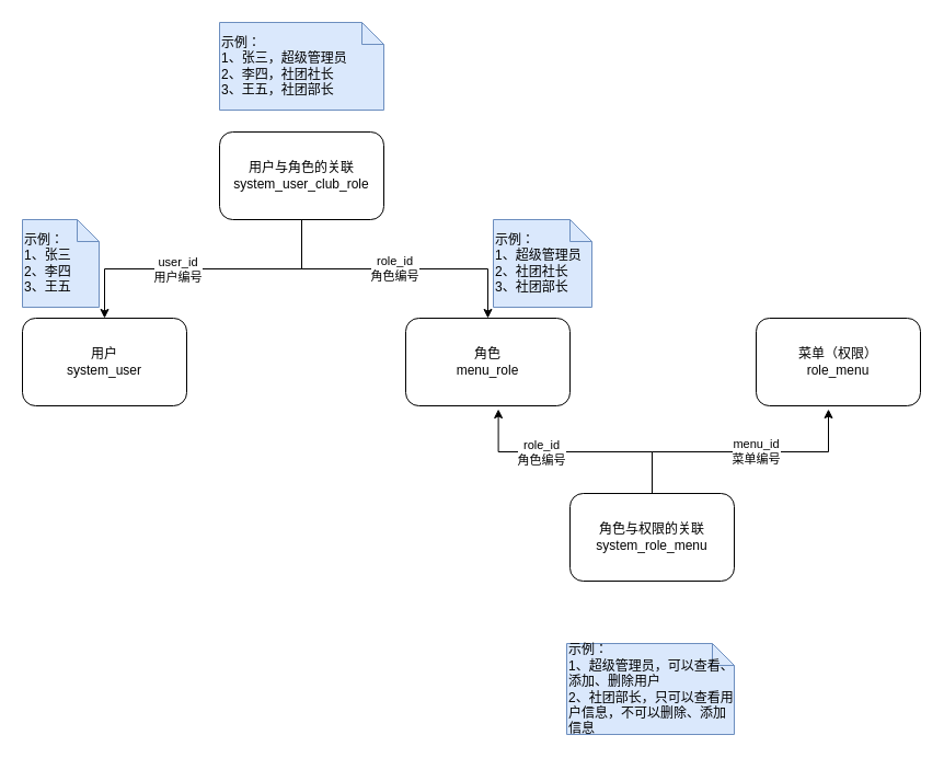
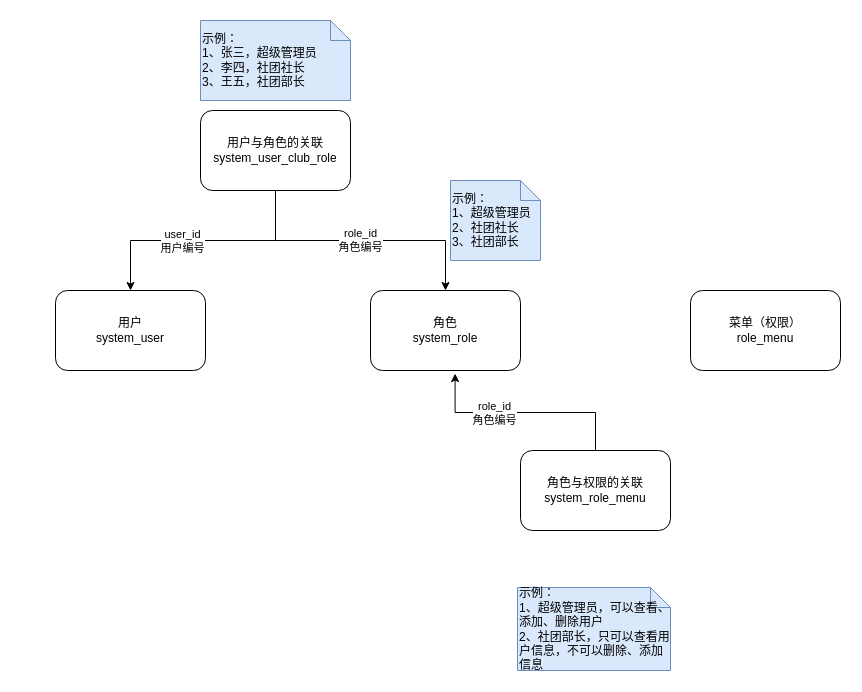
  <mxCell id="0" />
  <mxCell id="1" parent="0" />
  <mxCell id="2" style="edgeStyle=elbowEdgeStyle;rounded=0;orthogonalLoop=1;jettySize=auto;html=1;entryX=0.5;entryY=0;entryDx=0;entryDy=0;elbow=vertical;" parent="1" source="5" target="6" edge="1"><mxGeometry relative="1" as="geometry" /></mxCell>
  <mxCell id="3" value="user_id&lt;br&gt;用户编号" style="edgeLabel;html=1;align=center;verticalAlign=middle;resizable=0;points=[];" parent="2" vertex="1" connectable="0"><mxGeometry x="0.179" relative="1" as="geometry"><mxPoint as="offset" /></mxGeometry></mxCell>
  <mxCell id="4" value="role_id&lt;br&gt;角色编号" style="edgeStyle=elbowEdgeStyle;rounded=0;orthogonalLoop=1;jettySize=auto;elbow=vertical;html=1;entryX=0.5;entryY=0;entryDx=0;entryDy=0;" parent="1" source="5" target="7" edge="1"><mxGeometry relative="1" as="geometry" /></mxCell>
- <mxCell id="5" value="用户与角色的关联&lt;br&gt;system_user_club_role" style="rounded=1;whiteSpace=wrap;html=1;" parent="1" vertex="1"><mxGeometry x="200" y="120" width="150" height="80" as="geometry" /></mxCell>
- <mxCell id="6" value="用户&lt;br&gt;system_user" style="rounded=1;whiteSpace=wrap;html=1;" parent="1" vertex="1"><mxGeometry x="20" y="290" width="150" height="80" as="geometry" /></mxCell>
- <mxCell id="7" value="角色&lt;br&gt;menu_role" style="rounded=1;whiteSpace=wrap;html=1;" parent="1" vertex="1"><mxGeometry x="370" y="290" width="150" height="80" as="geometry" /></mxCell>
+ <mxCell id="5" value="用户与角色的关联&lt;br&gt;system_user_club_role" style="rounded=1;whiteSpace=wrap;html=1;" parent="1" vertex="1"><mxGeometry x="200" y="110" width="150" height="80" as="geometry" /></mxCell>
+ <mxCell id="6" value="用户&lt;br&gt;system_user" style="rounded=1;whiteSpace=wrap;html=1;" parent="1" vertex="1"><mxGeometry x="55" y="290" width="150" height="80" as="geometry" /></mxCell>
+ <mxCell id="7" value="角色&lt;br&gt;system_role" style="rounded=1;whiteSpace=wrap;html=1;" parent="1" vertex="1"><mxGeometry x="370" y="290" width="150" height="80" as="geometry" /></mxCell>
  <mxCell id="8" style="edgeStyle=elbowEdgeStyle;rounded=0;orthogonalLoop=1;jettySize=auto;elbow=vertical;html=1;entryX=0.564;entryY=1.038;entryDx=0;entryDy=0;entryPerimeter=0;" parent="1" source="12" target="7" edge="1"><mxGeometry relative="1" as="geometry" /></mxCell>
  <mxCell id="9" value="role_id&lt;br&gt;角色编号" style="edgeLabel;html=1;align=center;verticalAlign=middle;resizable=0;points=[];" parent="8" vertex="1" connectable="0"><mxGeometry x="0.287" relative="1" as="geometry"><mxPoint as="offset" /></mxGeometry></mxCell>
- <mxCell id="10" style="edgeStyle=elbowEdgeStyle;rounded=0;orthogonalLoop=1;jettySize=auto;elbow=vertical;html=1;entryX=0.44;entryY=1.038;entryDx=0;entryDy=0;entryPerimeter=0;" parent="1" source="12" target="13" edge="1"><mxGeometry relative="1" as="geometry" /></mxCell>
- <mxCell id="11" value="menu_id&lt;br&gt;菜单编号" style="edgeLabel;html=1;align=center;verticalAlign=middle;resizable=0;points=[];" parent="10" vertex="1" connectable="0"><mxGeometry x="0.111" y="1" relative="1" as="geometry"><mxPoint as="offset" /></mxGeometry></mxCell>
  <mxCell id="12" value="角色与权限的关联&lt;br&gt;system_role_menu" style="rounded=1;whiteSpace=wrap;html=1;" parent="1" vertex="1"><mxGeometry x="520" y="450" width="150" height="80" as="geometry" /></mxCell>
  <mxCell id="13" value="菜单（权限）&lt;br&gt;role_menu" style="rounded=1;whiteSpace=wrap;html=1;" parent="1" vertex="1"><mxGeometry x="690" y="290" width="150" height="80" as="geometry" /></mxCell>
  <mxCell id="14" value="示例：&lt;br&gt;1、张三，超级管理员&lt;br&gt;2、李四，社团社长&lt;br&gt;3、王五，社团部长" style="shape=note;size=20;whiteSpace=wrap;html=1;align=left;fillColor=#dae8fc;strokeColor=#6c8ebf;" parent="1" vertex="1"><mxGeometry x="200" y="20" width="150" height="80" as="geometry" /></mxCell>
- <mxCell id="15" value="示例：&lt;br&gt;1、张三&lt;br&gt;2、李四&lt;br&gt;3、王五" style="shape=note;size=20;whiteSpace=wrap;html=1;align=left;fillColor=#dae8fc;strokeColor=#6c8ebf;" parent="1" vertex="1"><mxGeometry x="20" y="200" width="70" height="80" as="geometry" /></mxCell>
- <mxCell id="16" value="示例：&lt;br&gt;1、超级管理员&lt;br&gt;2、社团社长&lt;br&gt;3、社团部长" style="shape=note;size=20;whiteSpace=wrap;html=1;align=left;fillColor=#dae8fc;strokeColor=#6c8ebf;" parent="1" vertex="1"><mxGeometry x="450" y="200" width="90" height="80" as="geometry" /></mxCell>
+ <mxCell id="16" value="示例：&lt;br&gt;1、超级管理员&lt;br&gt;2、社团社长&lt;br&gt;3、社团部长" style="shape=note;size=20;whiteSpace=wrap;html=1;align=left;fillColor=#dae8fc;strokeColor=#6c8ebf;" parent="1" vertex="1"><mxGeometry x="450" y="180" width="90" height="80" as="geometry" /></mxCell>
  <mxCell id="17" value="示例：&lt;br&gt;1、超级管理员，可以查看、添加、删除用户&lt;br&gt;2、社团部长，只可以查看用户信息，不可以删除、添加信息" style="shape=note;size=20;whiteSpace=wrap;html=1;align=left;fillColor=#dae8fc;strokeColor=#6c8ebf;" parent="1" vertex="1"><mxGeometry x="517" y="587" width="153" height="83" as="geometry" /></mxCell>
